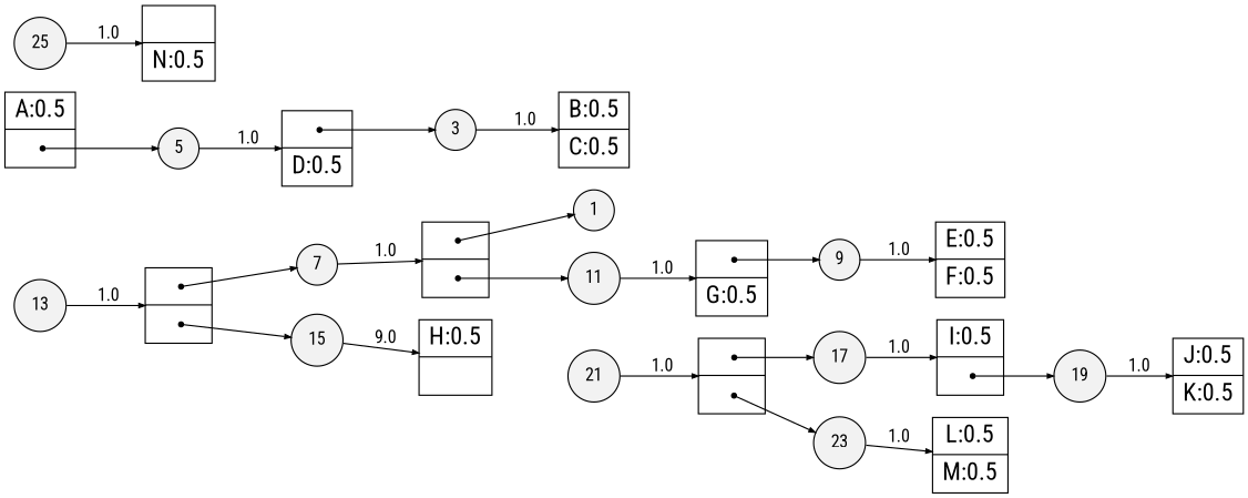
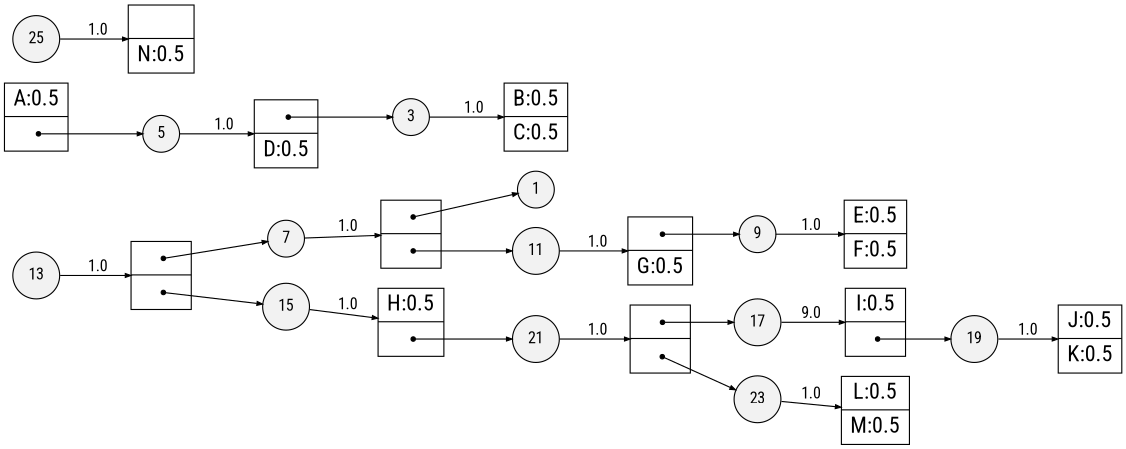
  digraph {
    fontname="Roboto Condensed"
    rankdir=LR
    node [fillcolor=gray95 fontname="Roboto Condensed" shape=circle style=filled]
    edge [arrowsize=.50 fontname="Roboto Condensed"]
    n1 [height=.25 label=19 width=.25]
    n2 [fillcolor=white fixedsize=false fontsize=20 height=.30 label="<L>J:0.5|<R>K:0.5" shape=record]
    n3 [height=.25 label=3 width=.25]
    n4 [fillcolor=white fixedsize=false fontsize=20 height=.30 label="<L>B:0.5|<R>C:0.5" shape=record]
    n5 [height=.25 label=23 width=.25]
    n6 [fillcolor=white fixedsize=false fontsize=20 height=.30 label="<L>L:0.5|<R>M:0.5" shape=record]
    n7 [height=.25 label=17 width=.25]
    n8 [fillcolor=white fixedsize=false fontsize=20 height=.30 label="<L>I:0.5|<R>" shape=record]
    n9 [height=.25 label=9 width=.25]
    n10 [fillcolor=white fixedsize=false fontsize=20 height=.30 label="<L>E:0.5|<R>F:0.5" shape=record]
    n11 [height=.25 label=5 width=.25]
    n12 [fillcolor=white fixedsize=false fontsize=20 height=.30 label="<L>|<R>D:0.5" shape=record]
    n13 [height=.25 label=21 width=.25]
    n14 [fillcolor=white fixedsize=false fontsize=20 height=.30 label="<L>|<R>" shape=record]
    n15 [height=.25 label=11 width=.25]
    n16 [fillcolor=white fixedsize=false fontsize=20 height=.30 label="<L>|<R>G:0.5" shape=record]
    n17 [height=.25 label=1 width=.25]
    n18 [fillcolor=white fixedsize=false fontsize=20 height=.30 label="<L>A:0.5|<R>" shape=record]
    n19 [height=.25 label=15 width=.25]
    n20 [fillcolor=white fixedsize=false fontsize=20 height=.30 label="<L>H:0.5|<R>" shape=record]
    n21 [height=.25 label=7 width=.25]
    n22 [fillcolor=white fixedsize=false fontsize=20 height=.30 label="<L>|<R>" shape=record]
    n23 [height=.25 label=13 width=.25]
    n24 [fillcolor=white fixedsize=false fontsize=20 height=.30 label="<L>|<R>" shape=record]
    n25 [height=.25 label=25 width=.25]
    n26 [fillcolor=white fixedsize=false fontsize=20 height=.30 label="<L>|<R>N:0.5" shape=record]
    n1 -> n2 [label=1.0]
    n3 -> n4 [label=1.0]
    n5 -> n6 [label=1.0]
-   n7 -> n8 [label=1.0]
+   n7 -> n8 [label=9.0]
    n8 -> n1 [arrowtail=dot dir=both tailclip=false tailport="R:c"]
    n9 -> n10 [label=1.0]
    n11 -> n12 [label=1.0]
    n12 -> n3 [arrowtail=dot dir=both tailclip=false tailport="L:c"]
    n13 -> n14 [label=1.0]
    n14 -> n5 [arrowtail=dot dir=both tailclip=false tailport="R:c"]
    n14 -> n7 [arrowtail=dot dir=both tailclip=false tailport="L:c"]
    n15 -> n16 [label=1.0]
    n16 -> n9 [arrowtail=dot dir=both tailclip=false tailport="L:c"]
    n18 -> n11 [arrowtail=dot dir=both tailclip=false tailport="R:c"]
-   n19 -> n20 [label=9.0]
+   n19 -> n20 [label=1.0]
+   n20 -> n13 [arrowtail=dot dir=both tailclip=false tailport="R:c"]
    n21 -> n22 [label=1.0]
    n22 -> n15 [arrowtail=dot dir=both tailclip=false tailport="R:c"]
    n22 -> n17 [arrowtail=dot dir=both tailclip=false tailport="L:c"]
    n23 -> n24 [label=1.0]
    n24 -> n19 [arrowtail=dot dir=both tailclip=false tailport="R:c"]
    n24 -> n21 [arrowtail=dot dir=both tailclip=false tailport="L:c"]
    n25 -> n26 [label=1.0]
  }
